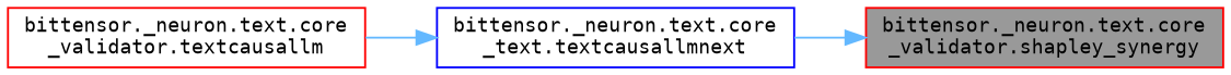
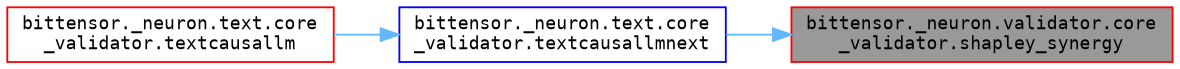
  digraph {
    fontname="DejaVu Sans Mono"
    rankdir=RL
    node [color=red fillcolor=white fontname="DejaVu Sans Mono" fontsize=10 shape=box style=filled]
    edge [color=steelblue1 dir=back fontname="DejaVu Sans Mono" fontsize=10 labelfontname=Helvetica labelfontsize=10 style=solid]
-   n1 [fillcolor=grey60 fontcolor=black height=0.2 label="bittensor._neuron.text.core\l_validator.shapley_synergy" width=0.4]
-   n2 [color=blue height=0.2 label="bittensor._neuron.text.core\l_text.textcausallmnext" width=0.4]
+   n1 [fillcolor=grey60 fontcolor=black height=0.2 label="bittensor._neuron.validator.core\l_validator.shapley_synergy" width=0.4]
+   n2 [color=blue height=0.2 label="bittensor._neuron.text.core\l_validator.textcausallmnext" width=0.4]
    n3 [height=0.2 label="bittensor._neuron.text.core\l_validator.textcausallm" width=0.4]
    n1 -> n2
    n2 -> n3
  }
